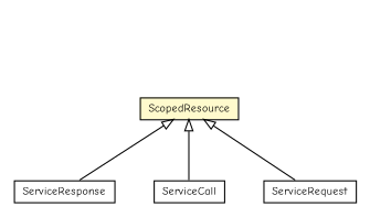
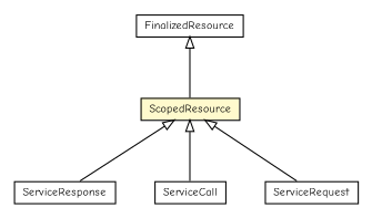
  digraph {
    fontname="Comic Neue"
    nodesep=0.25
    ranksep=0.5
    node [fontcolor=black fontname="Comic Neue" fontsize=10.0 shape=plaintext]
    edge [arrowtail=empty dir=back fontname="Comic Neue" fontsize=10 headport=p labelfontname=Helvetica labelfontsize=10 tailport=p]
    n1 [label=<<table title="org.universAAL.middleware.rdf.ScopedResource" border="0" cellborder="1" cellspacing="0" cellpadding="2" port="p" bgcolor="lemonChiffon" href="./ScopedResource.html"> 		<tr><td><table border="0" cellspacing="0" cellpadding="1"> <tr><td align="center" balign="center"> ScopedResource </td></tr> 		</table></td></tr> 		</table>>]
    n2 [label=<<table title="org.universAAL.middleware.service.ServiceResponse" border="0" cellborder="1" cellspacing="0" cellpadding="2" port="p" href="../service/ServiceResponse.html"> 		<tr><td><table border="0" cellspacing="0" cellpadding="1"> <tr><td align="center" balign="center"> ServiceResponse </td></tr> 		</table></td></tr> 		</table>>]
    n3 [label=<<table title="org.universAAL.middleware.service.ServiceCall" border="0" cellborder="1" cellspacing="0" cellpadding="2" port="p" href="../service/ServiceCall.html"> 		<tr><td><table border="0" cellspacing="0" cellpadding="1"> <tr><td align="center" balign="center"> ServiceCall </td></tr> 		</table></td></tr> 		</table>>]
    n4 [label=<<table title="org.universAAL.middleware.service.ServiceRequest" border="0" cellborder="1" cellspacing="0" cellpadding="2" port="p" href="../service/ServiceRequest.html"> 		<tr><td><table border="0" cellspacing="0" cellpadding="1"> <tr><td align="center" balign="center"> ServiceRequest </td></tr> 		</table></td></tr> 		</table>>]
+   n5 [label=<<table title="org.universAAL.middleware.rdf.FinalizedResource" border="0" cellborder="1" cellspacing="0" cellpadding="2" port="p" href="./FinalizedResource.html"> 		<tr><td><table border="0" cellspacing="0" cellpadding="1"> <tr><td align="center" balign="center"> FinalizedResource </td></tr> 		</table></td></tr> 		</table>>]
    n1 -> n2
    n1 -> n3
    n1 -> n4
+   n5 -> n1
  }
